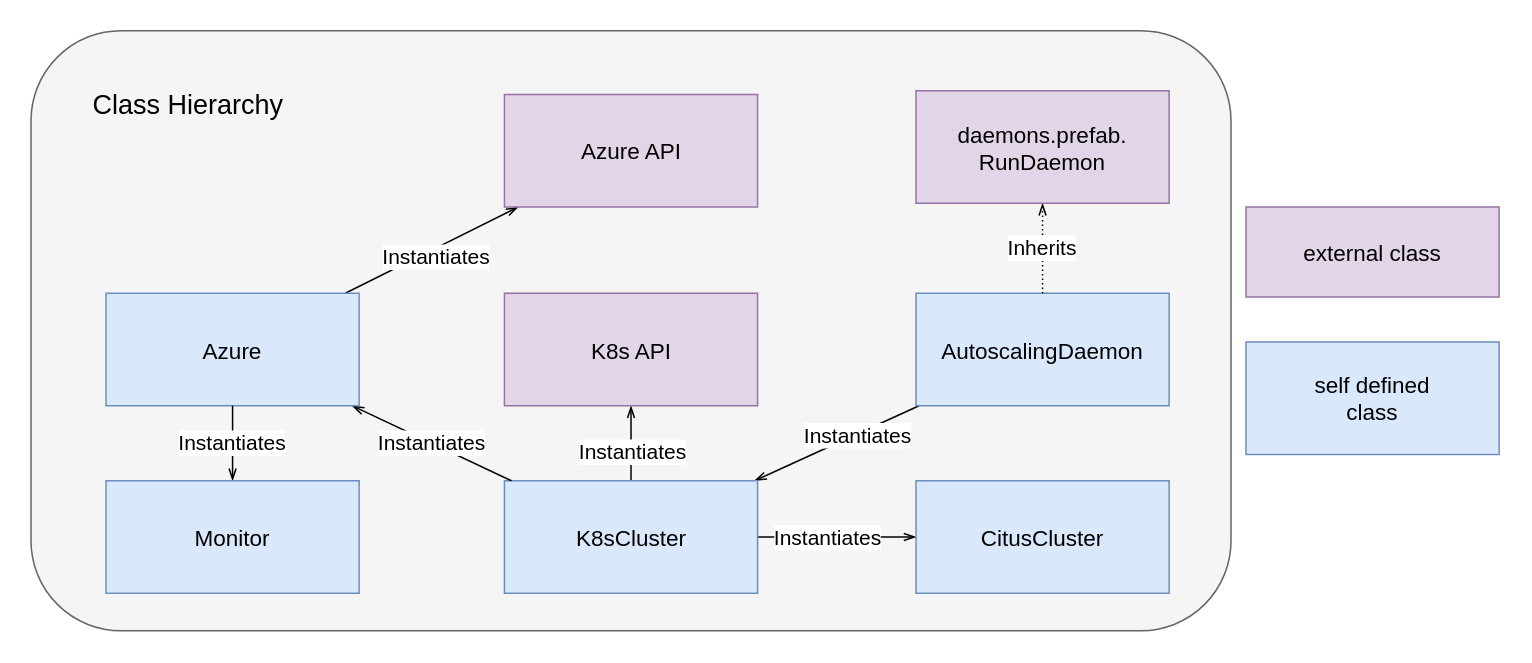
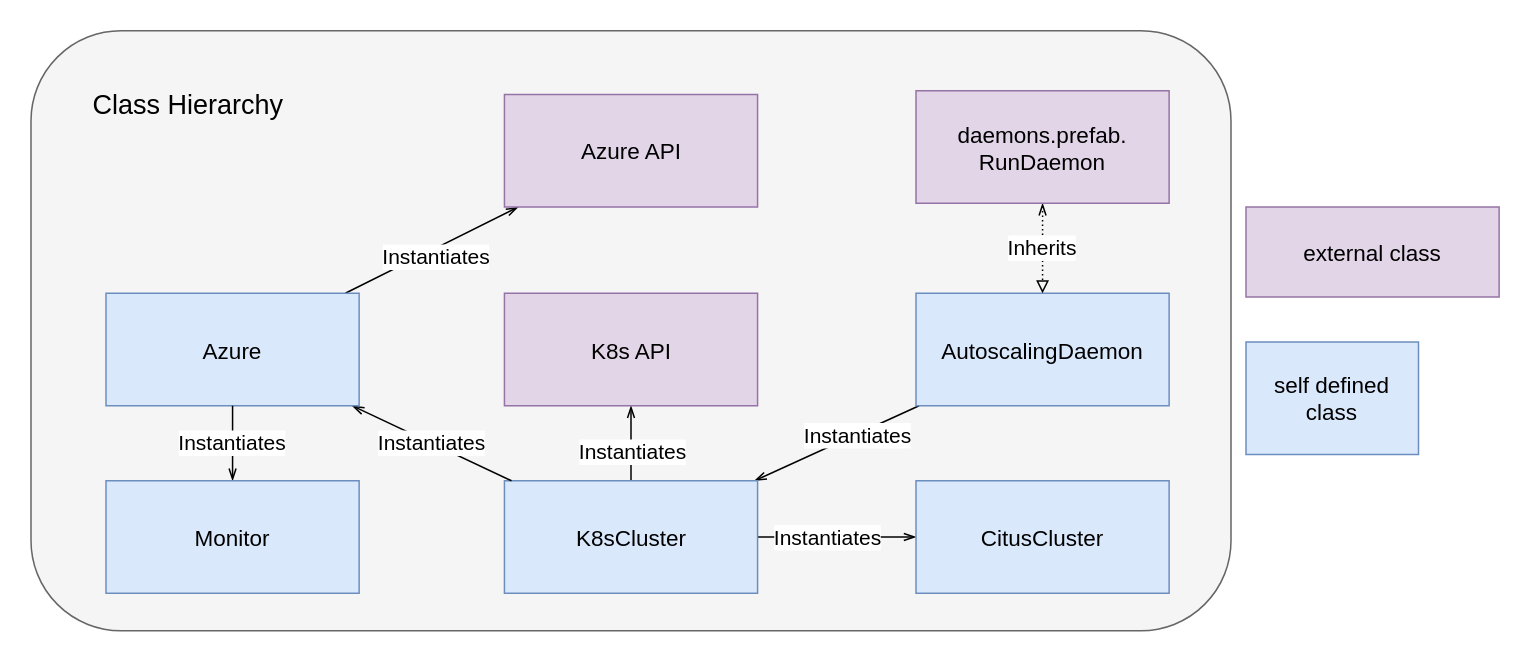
  <mxCell id="0" />
  <mxCell id="1" parent="0" />
  <mxCell id="2" value="" style="rounded=1;whiteSpace=wrap;html=1;fillColor=#f5f5f5;strokeColor=#666666;fontColor=#333333;" parent="1" vertex="1"><mxGeometry x="20" y="20" width="800" height="400" as="geometry" /></mxCell>
  <mxCell id="3" style="edgeStyle=none;rounded=0;orthogonalLoop=1;jettySize=auto;html=1;endArrow=openThin;endFill=0;" edge="1" parent="1" source="5" target="10"><mxGeometry relative="1" as="geometry" /></mxCell>
  <mxCell id="4" value="&lt;span style=&quot;font-size: 14px&quot;&gt;Instantiates&lt;/span&gt;" style="edgeLabel;html=1;align=center;verticalAlign=middle;resizable=0;points=[];" vertex="1" connectable="0" parent="3"><mxGeometry x="0.31" relative="1" as="geometry"><mxPoint x="30" y="-13" as="offset" /></mxGeometry></mxCell>
  <mxCell id="5" value="&lt;font style=&quot;font-size: 15px&quot;&gt;AutoscalingDaemon&lt;/font&gt;" style="rounded=0;whiteSpace=wrap;html=1;fillColor=#dae8fc;strokeColor=#6c8ebf;aspect=fixed;" parent="1" vertex="1"><mxGeometry x="610" y="195" width="168.75" height="75" as="geometry" /></mxCell>
  <mxCell id="6" style="edgeStyle=none;rounded=0;orthogonalLoop=1;jettySize=auto;html=1;endArrow=openThin;endFill=0;" edge="1" parent="1" source="10" target="15"><mxGeometry relative="1" as="geometry"><mxPoint x="520" y="480" as="targetPoint" /></mxGeometry></mxCell>
  <mxCell id="7" value="&lt;span style=&quot;font-size: 14px&quot;&gt;Instantiates&lt;/span&gt;" style="edgeLabel;html=1;align=center;verticalAlign=middle;resizable=0;points=[];" vertex="1" connectable="0" parent="6"><mxGeometry x="-0.401" relative="1" as="geometry"><mxPoint x="14" as="offset" /></mxGeometry></mxCell>
  <mxCell id="8" style="edgeStyle=none;rounded=0;orthogonalLoop=1;jettySize=auto;html=1;endArrow=openThin;endFill=0;" edge="1" parent="1" source="10" target="23"><mxGeometry relative="1" as="geometry" /></mxCell>
  <mxCell id="9" value="&lt;span style=&quot;font-size: 14px&quot;&gt;Instantiates&lt;/span&gt;" style="edgeLabel;html=1;align=center;verticalAlign=middle;resizable=0;points=[];" vertex="1" connectable="0" parent="8"><mxGeometry x="-0.353" y="-2" relative="1" as="geometry"><mxPoint x="-2" y="-4" as="offset" /></mxGeometry></mxCell>
  <mxCell id="10" value="&lt;font style=&quot;font-size: 15px&quot;&gt;K8sCluster&lt;/font&gt;" style="rounded=0;whiteSpace=wrap;html=1;fillColor=#dae8fc;strokeColor=#6c8ebf;aspect=fixed;" parent="1" vertex="1"><mxGeometry x="335.63" y="320" width="168.75" height="75" as="geometry" /></mxCell>
  <mxCell id="11" value="&lt;font style=&quot;font-size: 14px&quot;&gt;Instantiates&lt;/font&gt;" style="rounded=0;orthogonalLoop=1;jettySize=auto;html=1;startArrow=openThin;startFill=0;endArrow=none;endFill=0;" parent="1" source="14" target="10" edge="1"><mxGeometry relative="1" as="geometry" /></mxCell>
  <mxCell id="12" style="edgeStyle=none;rounded=0;orthogonalLoop=1;jettySize=auto;html=1;endArrow=openThin;endFill=0;" edge="1" parent="1" source="14" target="24"><mxGeometry relative="1" as="geometry" /></mxCell>
  <mxCell id="13" value="&lt;span style=&quot;font-size: 14px&quot;&gt;Instantiates&lt;/span&gt;" style="edgeLabel;html=1;align=center;verticalAlign=middle;resizable=0;points=[];" vertex="1" connectable="0" parent="12"><mxGeometry x="0.323" relative="1" as="geometry"><mxPoint x="-16" y="13" as="offset" /></mxGeometry></mxCell>
  <mxCell id="14" value="&lt;font style=&quot;font-size: 15px&quot;&gt;Azure&lt;/font&gt;" style="rounded=0;whiteSpace=wrap;html=1;fillColor=#dae8fc;strokeColor=#6c8ebf;aspect=fixed;" parent="1" vertex="1"><mxGeometry x="70" y="195" width="168.75" height="75" as="geometry" /></mxCell>
  <mxCell id="15" value="&lt;font style=&quot;font-size: 15px&quot;&gt;CitusCluster&lt;/font&gt;" style="rounded=0;whiteSpace=wrap;html=1;fillColor=#dae8fc;strokeColor=#6c8ebf;aspect=fixed;" parent="1" vertex="1"><mxGeometry x="610" y="320" width="168.75" height="75" as="geometry" /></mxCell>
- <mxCell id="16" value="&lt;font style=&quot;font-size: 14px&quot;&gt;Inherits&lt;/font&gt;" style="edgeStyle=orthogonalEdgeStyle;rounded=0;orthogonalLoop=1;jettySize=auto;html=1;startArrow=openThin;startFill=0;endArrow=none;endFill=0;dashed=1;dashPattern=1 2;" parent="1" source="17" target="5" edge="1"><mxGeometry relative="1" as="geometry" /></mxCell>
+ <mxCell id="16" value="&lt;font style=&quot;font-size: 14px&quot;&gt;Inherits&lt;/font&gt;" style="edgeStyle=orthogonalEdgeStyle;rounded=0;orthogonalLoop=1;jettySize=auto;html=1;startArrow=openThin;startFill=0;endArrow=block;endFill=0;dashed=1;dashPattern=1 2;" parent="1" source="17" target="5" edge="1"><mxGeometry relative="1" as="geometry" /></mxCell>
  <mxCell id="17" value="&lt;div style=&quot;font-size: 15px&quot;&gt;&lt;font style=&quot;font-size: 15px&quot;&gt;daemons.prefab.&lt;/font&gt;&lt;/div&gt;&lt;div style=&quot;font-size: 15px&quot;&gt;&lt;font style=&quot;font-size: 15px&quot;&gt;RunDaemon&lt;/font&gt;&lt;/div&gt;" style="rounded=0;whiteSpace=wrap;html=1;fillColor=#e1d5e7;strokeColor=#9673a6;aspect=fixed;" parent="1" vertex="1"><mxGeometry x="610" y="60" width="168.75" height="75" as="geometry" /></mxCell>
- <mxCell id="18" value="&lt;div style=&quot;font-size: 15px&quot;&gt;&lt;font style=&quot;font-size: 15px&quot;&gt;self defined&lt;/font&gt;&lt;/div&gt;&lt;div style=&quot;font-size: 15px&quot;&gt;&lt;font style=&quot;font-size: 15px&quot;&gt;class&lt;br&gt;&lt;/font&gt;&lt;/div&gt;" style="rounded=0;whiteSpace=wrap;html=1;fillColor=#dae8fc;strokeColor=#6c8ebf;aspect=fixed;" parent="1" vertex="1"><mxGeometry x="830" y="227.5" width="168.75" height="75" as="geometry" /></mxCell>
+ <mxCell id="18" value="&lt;div style=&quot;font-size: 15px&quot;&gt;&lt;font style=&quot;font-size: 15px&quot;&gt;self defined&lt;/font&gt;&lt;/div&gt;&lt;div style=&quot;font-size: 15px&quot;&gt;&lt;font style=&quot;font-size: 15px&quot;&gt;class&lt;br&gt;&lt;/font&gt;&lt;/div&gt;" style="rounded=0;whiteSpace=wrap;html=1;fillColor=#dae8fc;strokeColor=#6c8ebf;aspect=fixed;" parent="1" vertex="1"><mxGeometry x="830" y="227.5" width="115" height="75" as="geometry" /></mxCell>
  <mxCell id="19" value="&lt;div style=&quot;font-size: 15px&quot;&gt;external class&lt;/div&gt;" style="rounded=0;whiteSpace=wrap;html=1;fillColor=#e1d5e7;strokeColor=#9673a6;aspect=fixed;" parent="1" vertex="1"><mxGeometry x="830" y="137.5" width="168.75" height="60" as="geometry" /></mxCell>
  <mxCell id="20" value="&lt;font style=&quot;font-size: 18px&quot;&gt;Class Hierarchy&lt;/font&gt;" style="text;html=1;strokeColor=none;fillColor=none;align=center;verticalAlign=middle;whiteSpace=wrap;rounded=0;" parent="1" vertex="1"><mxGeometry x="60" y="60" width="130" height="20" as="geometry" /></mxCell>
  <mxCell id="21" value="&lt;font style=&quot;font-size: 14px&quot;&gt;Instantiates&lt;/font&gt;" style="edgeStyle=orthogonalEdgeStyle;rounded=0;orthogonalLoop=1;jettySize=auto;html=1;startArrow=openThin;startFill=0;endArrow=none;endFill=0;" parent="1" source="22" target="14" edge="1"><mxGeometry relative="1" as="geometry" /></mxCell>
  <mxCell id="22" value="&lt;font style=&quot;font-size: 15px&quot;&gt;Monitor&lt;/font&gt;" style="rounded=0;whiteSpace=wrap;html=1;fillColor=#dae8fc;strokeColor=#6c8ebf;aspect=fixed;" parent="1" vertex="1"><mxGeometry x="70" y="320" width="168.75" height="75" as="geometry" /></mxCell>
  <mxCell id="23" value="&lt;div style=&quot;font-size: 15px&quot;&gt;K8s API&lt;/div&gt;" style="rounded=0;whiteSpace=wrap;html=1;fillColor=#e1d5e7;strokeColor=#9673a6;aspect=fixed;" vertex="1" parent="1"><mxGeometry x="335.63" y="195" width="168.75" height="75" as="geometry" /></mxCell>
  <mxCell id="24" value="&lt;div style=&quot;font-size: 15px&quot;&gt;Azure API&lt;/div&gt;" style="rounded=0;whiteSpace=wrap;html=1;fillColor=#e1d5e7;strokeColor=#9673a6;aspect=fixed;" vertex="1" parent="1"><mxGeometry x="335.63" y="62.5" width="168.75" height="75" as="geometry" /></mxCell>
